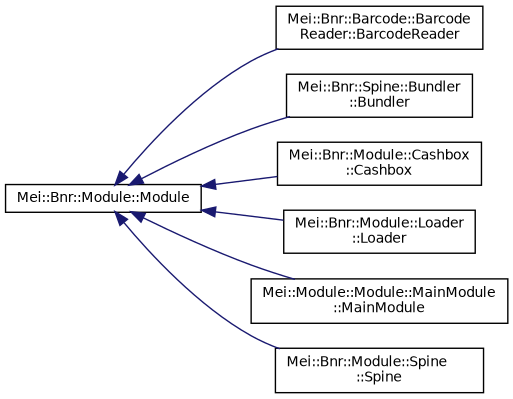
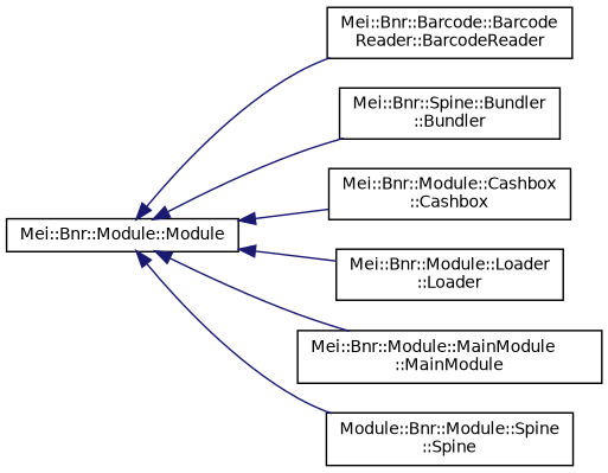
  digraph {
    rankdir=LR
    node [color=black fillcolor=white fontname=Helvetica fontsize=10 shape=record style=filled]
    edge [color=midnightblue dir=back fontname=Helvetica fontsize=10 labelfontname=Helvetica labelfontsize=10 style=solid]
    n1 [height=0.2 label="Mei::Bnr::Module::Module" width=0.4]
    n2 [height=0.2 label="Mei::Bnr::Barcode::Barcode\lReader::BarcodeReader" width=0.4]
    n3 [height=0.2 label="Mei::Bnr::Spine::Bundler\l::Bundler" width=0.4]
    n4 [height=0.2 label="Mei::Bnr::Module::Cashbox\l::Cashbox" width=0.4]
    n5 [height=0.2 label="Mei::Bnr::Module::Loader\l::Loader" width=0.4]
-   n6 [height=0.2 label="Mei::Module::Module::MainModule\l::MainModule" width=0.4]
-   n7 [height=0.2 label="Mei::Bnr::Module::Spine\l::Spine" width=0.4]
+   n6 [height=0.2 label="Mei::Bnr::Module::MainModule\l::MainModule" width=0.4]
+   n7 [height=0.2 label="Module::Bnr::Module::Spine\l::Spine" width=0.4]
    n1 -> n2
    n1 -> n3
    n1 -> n4
    n1 -> n5
    n1 -> n6
    n1 -> n7
  }
